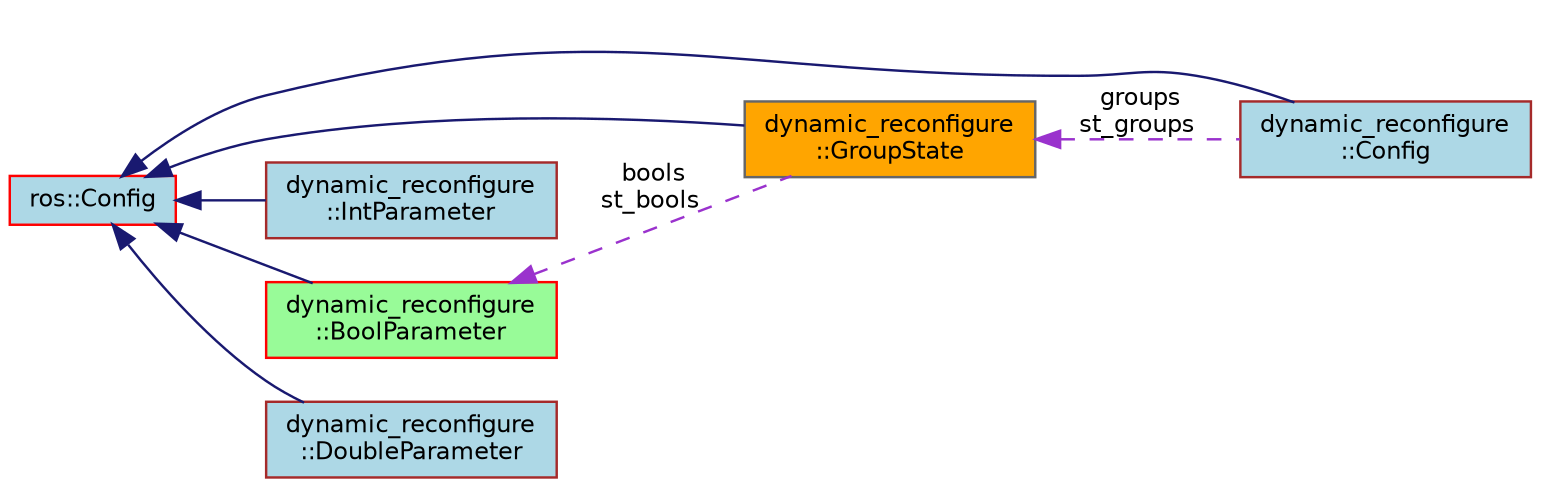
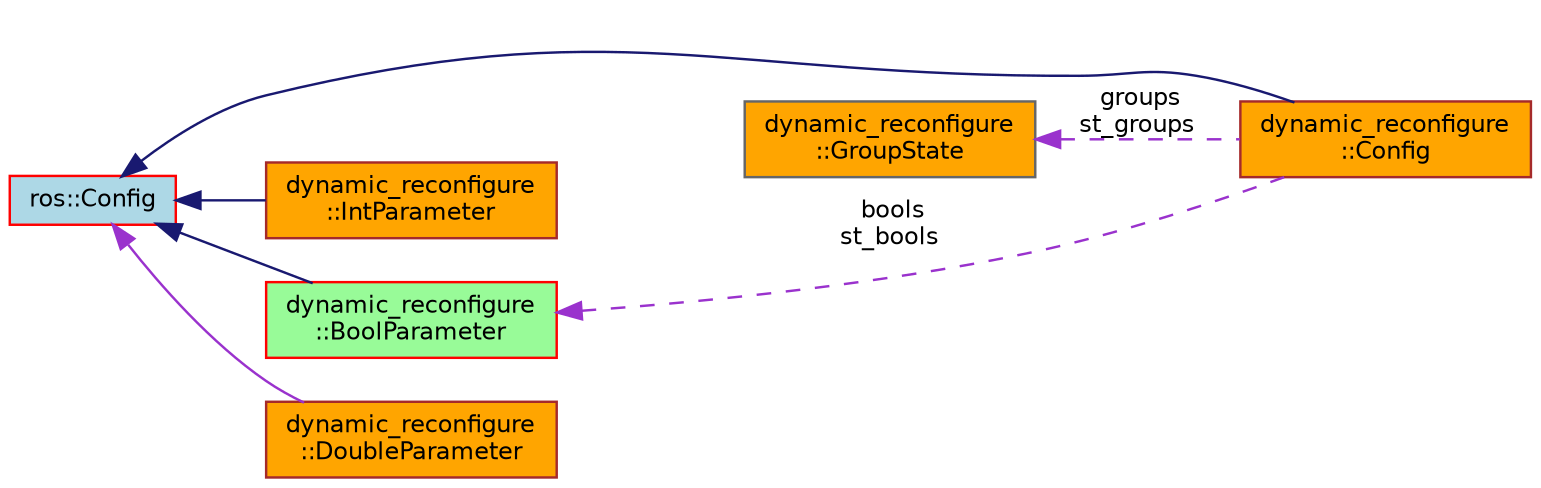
  digraph {
    rankdir=LR
    node [color=brown fillcolor=lightblue fontname=Helvetica fontsize=10 shape=record style=filled]
    edge [color=midnightblue dir=back fontname=Helvetica fontsize=10 labelfontname=Helvetica labelfontsize=10 style=solid]
    n1 [color=red height=0.2 label="ros::Config" width=0.4]
-   n2 [height=0.2 label="dynamic_reconfigure\l::Config" width=0.4]
+   n2 [fillcolor=orange height=0.2 label="dynamic_reconfigure\l::Config" width=0.4]
    n3 [color=gray40 fillcolor=orange height=0.2 label="dynamic_reconfigure\l::GroupState" width=0.4]
-   n4 [height=0.2 label="dynamic_reconfigure\l::IntParameter" width=0.4]
+   n4 [fillcolor=orange height=0.2 label="dynamic_reconfigure\l::IntParameter" width=0.4]
    n5 [color=red fillcolor=palegreen height=0.2 label="dynamic_reconfigure\l::BoolParameter" width=0.4]
-   n6 [height=0.2 label="dynamic_reconfigure\l::DoubleParameter" width=0.4]
+   n6 [fillcolor=orange height=0.2 label="dynamic_reconfigure\l::DoubleParameter" width=0.4]
    n1 -> n2
-   n1 -> n3
    n1 -> n4
    n1 -> n5
-   n1 -> n6
+   n1 -> n6 [color=darkorchid3]
    n3 -> n2 [color=darkorchid3 label=" groups\nst_groups" style=dashed]
-   n5 -> n3 [color=darkorchid3 label=" bools\nst_bools" style=dashed]
+   n5 -> n2 [color=darkorchid3 label=" bools\nst_bools" style=dashed]
  }
